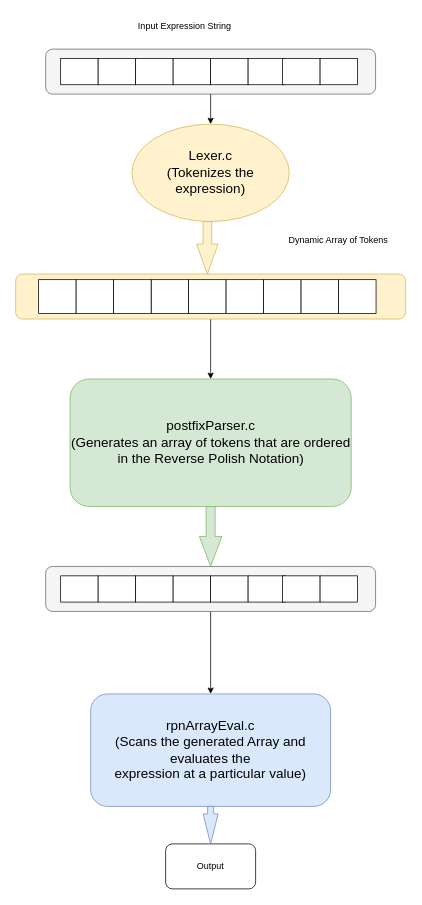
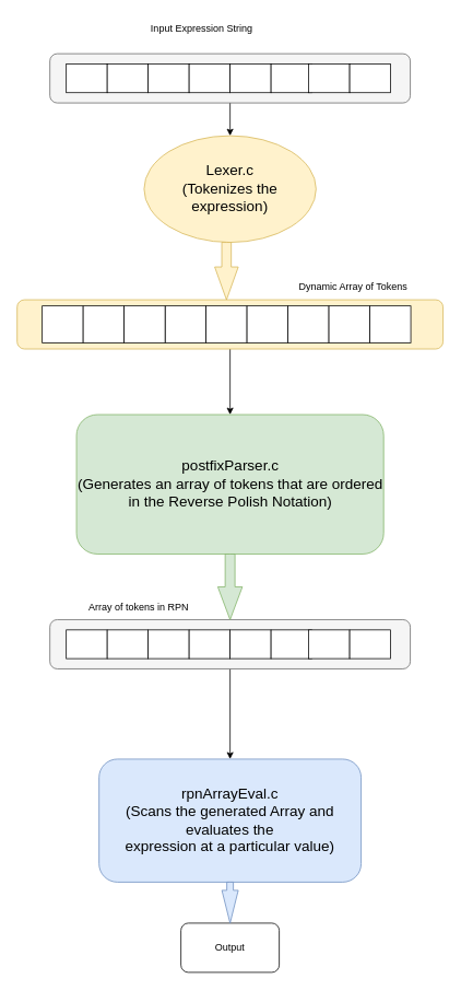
  <mxCell id="0" />
  <mxCell id="1" parent="0" />
  <mxCell id="2" value="" style="edgeStyle=orthogonalEdgeStyle;rounded=0;orthogonalLoop=1;jettySize=auto;html=1;" parent="1" source="3" target="13" edge="1"><mxGeometry relative="1" as="geometry" /></mxCell>
  <mxCell id="3" value="" style="rounded=1;whiteSpace=wrap;html=1;fillColor=#f5f5f5;strokeColor=#666666;fontColor=#333333;" parent="1" vertex="1"><mxGeometry x="60" y="65" width="440" height="60" as="geometry" /></mxCell>
  <mxCell id="4" value="" style="rounded=0;whiteSpace=wrap;html=1;" parent="1" vertex="1"><mxGeometry x="80" y="77.5" width="50" height="35" as="geometry" /></mxCell>
  <mxCell id="5" value="" style="rounded=0;whiteSpace=wrap;html=1;" parent="1" vertex="1"><mxGeometry x="130" y="77.5" width="50" height="35" as="geometry" /></mxCell>
  <mxCell id="6" value="" style="rounded=0;whiteSpace=wrap;html=1;" parent="1" vertex="1"><mxGeometry x="180" y="77.5" width="50" height="35" as="geometry" /></mxCell>
  <mxCell id="7" value="" style="rounded=0;whiteSpace=wrap;html=1;" parent="1" vertex="1"><mxGeometry x="230" y="77.5" width="50" height="35" as="geometry" /></mxCell>
  <mxCell id="8" value="" style="rounded=0;whiteSpace=wrap;html=1;" parent="1" vertex="1"><mxGeometry x="280" y="77.5" width="50" height="35" as="geometry" /></mxCell>
  <mxCell id="9" value="" style="rounded=0;whiteSpace=wrap;html=1;" parent="1" vertex="1"><mxGeometry x="330" y="77.5" width="50" height="35" as="geometry" /></mxCell>
  <mxCell id="10" value="" style="rounded=0;whiteSpace=wrap;html=1;" parent="1" vertex="1"><mxGeometry x="376" y="77.5" width="50" height="35" as="geometry" /></mxCell>
  <mxCell id="11" value="" style="rounded=0;whiteSpace=wrap;html=1;" parent="1" vertex="1"><mxGeometry x="426" y="77.5" width="50" height="35" as="geometry" /></mxCell>
  <mxCell id="12" value="Input Expression String" style="text;html=1;align=center;verticalAlign=middle;resizable=0;points=[];autosize=1;strokeColor=none;fillColor=none;" parent="1" vertex="1"><mxGeometry x="170" y="20" width="150" height="30" as="geometry" /></mxCell>
  <mxCell id="13" value="&lt;font style=&quot;font-size: 18px;&quot;&gt;Lexer.c&lt;br&gt;(Tokenizes the expression)&lt;/font&gt;" style="ellipse;whiteSpace=wrap;html=1;fillColor=#fff2cc;strokeColor=#d6b656;" parent="1" vertex="1"><mxGeometry x="175" y="165" width="210" height="130" as="geometry" /></mxCell>
  <mxCell id="14" value="" style="edgeStyle=orthogonalEdgeStyle;rounded=0;orthogonalLoop=1;jettySize=auto;html=1;" parent="1" source="15" target="23" edge="1"><mxGeometry relative="1" as="geometry" /></mxCell>
  <mxCell id="15" value="" style="rounded=1;whiteSpace=wrap;html=1;fillColor=#fff2cc;strokeColor=#d6b656;" parent="1" vertex="1"><mxGeometry x="20" y="365" width="520" height="60" as="geometry" /></mxCell>
  <mxCell id="16" value="" style="rounded=0;whiteSpace=wrap;html=1;" parent="1" vertex="1"><mxGeometry x="50.63" y="372.5" width="50" height="45" as="geometry" /></mxCell>
  <mxCell id="17" value="" style="rounded=0;whiteSpace=wrap;html=1;" parent="1" vertex="1"><mxGeometry x="100.63" y="372.5" width="50" height="45" as="geometry" /></mxCell>
  <mxCell id="18" value="" style="rounded=0;whiteSpace=wrap;html=1;" parent="1" vertex="1"><mxGeometry x="200.63" y="372.5" width="50" height="45" as="geometry" /></mxCell>
  <mxCell id="19" value="" style="rounded=0;whiteSpace=wrap;html=1;" parent="1" vertex="1"><mxGeometry x="150.63" y="372.5" width="50" height="45" as="geometry" /></mxCell>
  <mxCell id="20" value="" style="rounded=0;whiteSpace=wrap;html=1;" parent="1" vertex="1"><mxGeometry x="250.63" y="372.5" width="50" height="45" as="geometry" /></mxCell>
  <mxCell id="21" value="" style="rounded=0;whiteSpace=wrap;html=1;" parent="1" vertex="1"><mxGeometry x="300.63" y="372.5" width="50" height="45" as="geometry" /></mxCell>
- <mxCell id="22" value="Dynamic Array of Tokens" style="text;html=1;align=center;verticalAlign=middle;resizable=0;points=[];autosize=1;strokeColor=none;fillColor=none;" parent="1" vertex="1"><mxGeometry x="370" y="305" width="160" height="30" as="geometry" /></mxCell>
+ <mxCell id="22" value="Dynamic Array of Tokens" style="text;html=1;align=center;verticalAlign=middle;resizable=0;points=[];autosize=1;strokeColor=none;fillColor=none;" parent="1" vertex="1"><mxGeometry x="350" y="335" width="160" height="30" as="geometry" /></mxCell>
  <mxCell id="23" value="&lt;font style=&quot;font-size: 18px;&quot;&gt;postfixParser.c&lt;/font&gt;&lt;div style=&quot;font-size: 18px;&quot;&gt;&lt;font style=&quot;font-size: 18px;&quot;&gt;(Generates an array of tokens that are ordered&lt;/font&gt;&lt;/div&gt;&lt;div style=&quot;font-size: 18px;&quot;&gt;&lt;font style=&quot;font-size: 18px;&quot;&gt;in the Reverse Polish Notation)&lt;/font&gt;&lt;/div&gt;" style="rounded=1;whiteSpace=wrap;html=1;fillColor=#d5e8d4;strokeColor=#82b366;" parent="1" vertex="1"><mxGeometry x="92.5" y="505" width="375" height="170" as="geometry" /></mxCell>
  <mxCell id="24" value="" style="edgeStyle=orthogonalEdgeStyle;rounded=0;orthogonalLoop=1;jettySize=auto;html=1;" parent="1" source="25" target="35" edge="1"><mxGeometry relative="1" as="geometry" /></mxCell>
  <mxCell id="25" value="" style="rounded=1;whiteSpace=wrap;html=1;fillColor=#f5f5f5;strokeColor=#666666;fontColor=#333333;" parent="1" vertex="1"><mxGeometry x="60" y="755" width="440" height="60" as="geometry" /></mxCell>
  <mxCell id="26" value="" style="rounded=0;whiteSpace=wrap;html=1;" parent="1" vertex="1"><mxGeometry x="80" y="767.5" width="50" height="35" as="geometry" /></mxCell>
  <mxCell id="27" value="" style="rounded=0;whiteSpace=wrap;html=1;" parent="1" vertex="1"><mxGeometry x="130" y="767.5" width="50" height="35" as="geometry" /></mxCell>
  <mxCell id="28" value="" style="rounded=0;whiteSpace=wrap;html=1;" parent="1" vertex="1"><mxGeometry x="180" y="767.5" width="50" height="35" as="geometry" /></mxCell>
  <mxCell id="29" value="" style="rounded=0;whiteSpace=wrap;html=1;" parent="1" vertex="1"><mxGeometry x="230" y="767.5" width="50" height="35" as="geometry" /></mxCell>
  <mxCell id="30" value="" style="rounded=0;whiteSpace=wrap;html=1;" parent="1" vertex="1"><mxGeometry x="280" y="767.5" width="50" height="35" as="geometry" /></mxCell>
  <mxCell id="31" value="" style="rounded=0;whiteSpace=wrap;html=1;" parent="1" vertex="1"><mxGeometry x="330" y="767.5" width="50" height="35" as="geometry" /></mxCell>
  <mxCell id="32" value="" style="rounded=0;whiteSpace=wrap;html=1;" parent="1" vertex="1"><mxGeometry x="376" y="767.5" width="50" height="35" as="geometry" /></mxCell>
  <mxCell id="33" value="" style="rounded=0;whiteSpace=wrap;html=1;" parent="1" vertex="1"><mxGeometry x="426" y="767.5" width="50" height="35" as="geometry" /></mxCell>
+ <mxCell id="34" value="Array of tokens in RPN" style="text;html=1;align=center;verticalAlign=middle;resizable=0;points=[];autosize=1;strokeColor=none;fillColor=none;" parent="1" vertex="1"><mxGeometry x="92.5" y="725" width="150" height="30" as="geometry" /></mxCell>
  <mxCell id="35" value="&lt;font style=&quot;font-size: 18px;&quot;&gt;rpnArrayEval.c&lt;/font&gt;&lt;div style=&quot;font-size: 18px;&quot;&gt;&lt;font style=&quot;font-size: 18px;&quot;&gt;(Scans the generated Array and evaluates the&lt;/font&gt;&lt;/div&gt;&lt;div style=&quot;font-size: 18px;&quot;&gt;&lt;font style=&quot;font-size: 18px;&quot;&gt;expression at a particular value)&lt;/font&gt;&lt;/div&gt;" style="rounded=1;whiteSpace=wrap;html=1;fillColor=#dae8fc;strokeColor=#6c8ebf;" parent="1" vertex="1"><mxGeometry x="120" y="925" width="320" height="150" as="geometry" /></mxCell>
  <mxCell id="36" value="" style="html=1;shadow=0;dashed=0;align=center;verticalAlign=middle;shape=mxgraph.arrows2.arrow;dy=0.6;dx=40;direction=south;notch=0;fillColor=#fff2cc;strokeColor=#d6b656;" parent="1" vertex="1"><mxGeometry x="261.25" y="295" width="28.75" height="70" as="geometry" /></mxCell>
  <mxCell id="37" value="" style="html=1;shadow=0;dashed=0;align=center;verticalAlign=middle;shape=mxgraph.arrows2.arrow;dy=0.6;dx=40;direction=south;notch=0;fillColor=#d5e8d4;strokeColor=#82b366;" parent="1" vertex="1"><mxGeometry x="265" y="675" width="30" height="80" as="geometry" /></mxCell>
  <mxCell id="38" value="Output" style="whiteSpace=wrap;html=1;rounded=1;" parent="1" vertex="1"><mxGeometry x="220" y="1125" width="120" height="60" as="geometry" /></mxCell>
  <mxCell id="39" value="" style="html=1;shadow=0;dashed=0;align=center;verticalAlign=middle;shape=mxgraph.arrows2.arrow;dy=0.6;dx=40;direction=south;notch=0;fillColor=#dae8fc;strokeColor=#6c8ebf;" parent="1" vertex="1"><mxGeometry x="270" y="1075" width="20" height="50" as="geometry" /></mxCell>
  <mxCell id="40" value="" style="rounded=0;whiteSpace=wrap;html=1;" vertex="1" parent="1"><mxGeometry x="350.63" y="372.5" width="50" height="45" as="geometry" /></mxCell>
  <mxCell id="41" value="" style="rounded=0;whiteSpace=wrap;html=1;" vertex="1" parent="1"><mxGeometry x="400.63" y="372.5" width="50" height="45" as="geometry" /></mxCell>
  <mxCell id="42" value="" style="rounded=0;whiteSpace=wrap;html=1;" vertex="1" parent="1"><mxGeometry x="450.63" y="372.5" width="50" height="45" as="geometry" /></mxCell>
